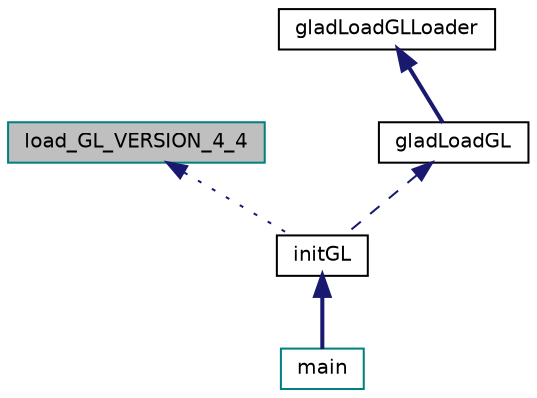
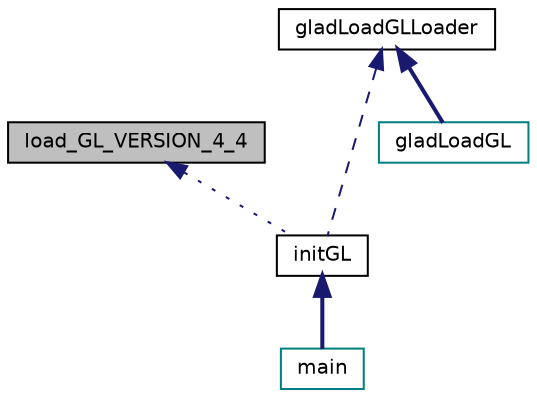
  digraph {
    rankdir=TB
    node [color=black fillcolor=white fontname=Helvetica fontsize=10 shape=record style=filled]
    edge [color=midnightblue dir=back fontname=Helvetica fontsize=10 labelfontname=Helvetica labelfontsize=10 style=bold]
-   n1 [color=teal fillcolor=grey75 fontcolor=black height=0.2 label=load_GL_VERSION_4_4 width=0.4]
+   n1 [fillcolor=grey75 fontcolor=black height=0.2 label=load_GL_VERSION_4_4 width=0.4]
    n2 [height=0.2 label=initGL width=0.4]
    n3 [height=0.2 label=gladLoadGLLoader width=0.4]
-   n4 [height=0.2 label=gladLoadGL width=0.4]
+   n4 [color=teal height=0.2 label=gladLoadGL width=0.4]
    n5 [color=teal height=0.2 label=main width=0.4]
    n1 -> n2 [style=dotted]
    n2 -> n5
-   n4 -> n2 [style=dashed]
+   n3 -> n2 [style=dashed]
    n3 -> n4
  }
